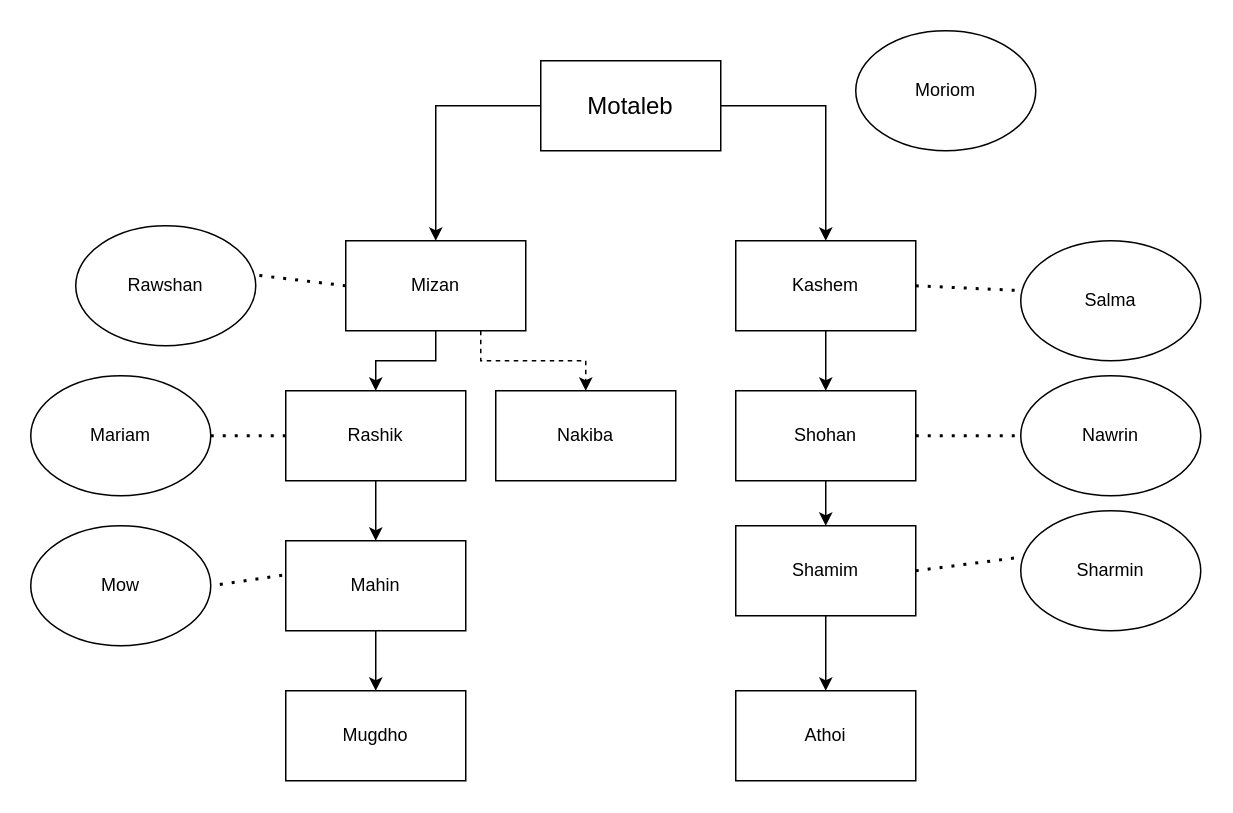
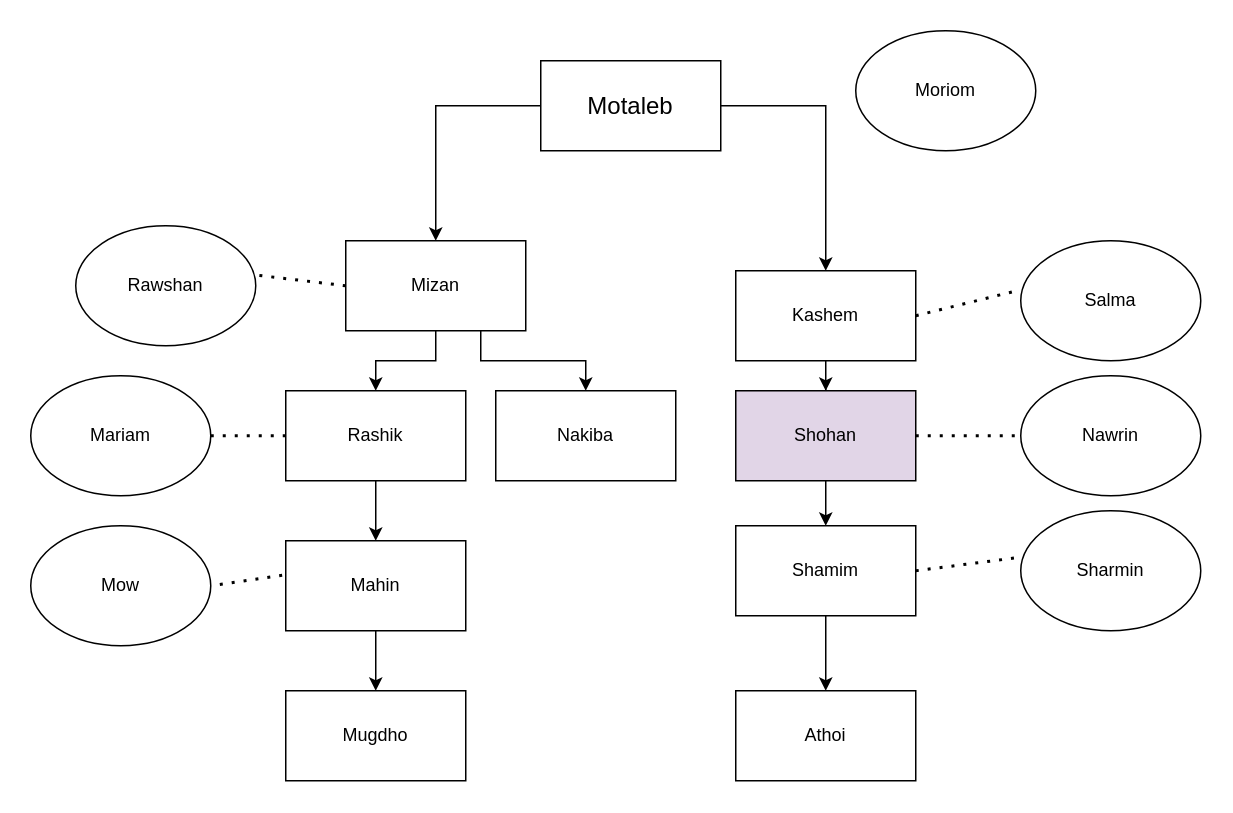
  <mxCell id="0" />
  <mxCell id="1" parent="0" />
  <mxCell id="2" style="edgeStyle=orthogonalEdgeStyle;rounded=0;orthogonalLoop=1;jettySize=auto;html=1;entryX=0.5;entryY=0;entryDx=0;entryDy=0;" edge="1" parent="1" source="4" target="8"><mxGeometry relative="1" as="geometry" /></mxCell>
  <mxCell id="3" style="edgeStyle=orthogonalEdgeStyle;rounded=0;orthogonalLoop=1;jettySize=auto;html=1;" edge="1" parent="1" source="4" target="10"><mxGeometry relative="1" as="geometry" /></mxCell>
  <mxCell id="4" value="&lt;font style=&quot;font-size: 16px&quot;&gt;Motaleb&lt;/font&gt;" style="rounded=0;whiteSpace=wrap;html=1;" vertex="1" parent="1"><mxGeometry x="360" y="40" width="120" height="60" as="geometry" /></mxCell>
  <mxCell id="5" value="Moriom" style="ellipse;whiteSpace=wrap;html=1;" vertex="1" parent="1"><mxGeometry x="570" y="20" width="120" height="80" as="geometry" /></mxCell>
  <mxCell id="6" style="edgeStyle=orthogonalEdgeStyle;rounded=0;orthogonalLoop=1;jettySize=auto;html=1;exitX=0.5;exitY=1;exitDx=0;exitDy=0;" edge="1" parent="1" source="8" target="16"><mxGeometry relative="1" as="geometry" /></mxCell>
- <mxCell id="7" style="edgeStyle=orthogonalEdgeStyle;rounded=0;orthogonalLoop=1;jettySize=auto;html=1;exitX=0.75;exitY=1;exitDx=0;exitDy=0;entryX=0.5;entryY=0;entryDx=0;entryDy=0;dashed=1;" edge="1" parent="1" source="8" target="17"><mxGeometry relative="1" as="geometry" /></mxCell>
+ <mxCell id="7" style="edgeStyle=orthogonalEdgeStyle;rounded=0;orthogonalLoop=1;jettySize=auto;html=1;exitX=0.75;exitY=1;exitDx=0;exitDy=0;entryX=0.5;entryY=0;entryDx=0;entryDy=0;" edge="1" parent="1" source="8" target="17"><mxGeometry relative="1" as="geometry" /></mxCell>
  <mxCell id="8" value="Mizan" style="rounded=0;whiteSpace=wrap;html=1;" vertex="1" parent="1"><mxGeometry x="230" y="160" width="120" height="60" as="geometry" /></mxCell>
  <mxCell id="9" style="edgeStyle=orthogonalEdgeStyle;rounded=0;orthogonalLoop=1;jettySize=auto;html=1;entryX=0.5;entryY=0;entryDx=0;entryDy=0;" edge="1" parent="1" source="10" target="21"><mxGeometry relative="1" as="geometry" /></mxCell>
- <mxCell id="10" value="Kashem" style="rounded=0;whiteSpace=wrap;html=1;" vertex="1" parent="1"><mxGeometry x="490" y="160" width="120" height="60" as="geometry" /></mxCell>
+ <mxCell id="10" value="Kashem" style="rounded=0;whiteSpace=wrap;html=1;" vertex="1" parent="1"><mxGeometry x="490" y="180" width="120" height="60" as="geometry" /></mxCell>
  <mxCell id="11" value="Rawshan" style="ellipse;whiteSpace=wrap;html=1;" vertex="1" parent="1"><mxGeometry x="50" y="150" width="120" height="80" as="geometry" /></mxCell>
  <mxCell id="12" value="Salma" style="ellipse;whiteSpace=wrap;html=1;" vertex="1" parent="1"><mxGeometry x="680" y="160" width="120" height="80" as="geometry" /></mxCell>
  <mxCell id="13" value="" style="endArrow=none;dashed=1;html=1;dashPattern=1 3;strokeWidth=2;entryX=-0.015;entryY=0.414;entryDx=0;entryDy=0;exitX=1;exitY=0.5;exitDx=0;exitDy=0;entryPerimeter=0;" edge="1" parent="1" source="10" target="12"><mxGeometry width="50" height="50" relative="1" as="geometry"><mxPoint x="490" y="80" as="sourcePoint" /><mxPoint x="580" y="70" as="targetPoint" /></mxGeometry></mxCell>
  <mxCell id="14" value="" style="endArrow=none;dashed=1;html=1;dashPattern=1 3;strokeWidth=2;entryX=1.019;entryY=0.414;entryDx=0;entryDy=0;exitX=0;exitY=0.5;exitDx=0;exitDy=0;entryPerimeter=0;" edge="1" parent="1" source="8" target="11"><mxGeometry width="50" height="50" relative="1" as="geometry"><mxPoint x="490" y="80" as="sourcePoint" /><mxPoint x="580" y="70" as="targetPoint" /></mxGeometry></mxCell>
  <mxCell id="15" value="" style="edgeStyle=orthogonalEdgeStyle;rounded=0;orthogonalLoop=1;jettySize=auto;html=1;" edge="1" parent="1" source="16" target="25"><mxGeometry relative="1" as="geometry" /></mxCell>
  <mxCell id="16" value="Rashik" style="rounded=0;whiteSpace=wrap;html=1;" vertex="1" parent="1"><mxGeometry x="190" y="260" width="120" height="60" as="geometry" /></mxCell>
  <mxCell id="17" value="Nakiba" style="rounded=0;whiteSpace=wrap;html=1;" vertex="1" parent="1"><mxGeometry x="330" y="260" width="120" height="60" as="geometry" /></mxCell>
  <mxCell id="18" value="Mariam" style="ellipse;whiteSpace=wrap;html=1;" vertex="1" parent="1"><mxGeometry x="20" y="250" width="120" height="80" as="geometry" /></mxCell>
  <mxCell id="19" value="" style="endArrow=none;dashed=1;html=1;dashPattern=1 3;strokeWidth=2;entryX=1;entryY=0.5;entryDx=0;entryDy=0;exitX=0;exitY=0.5;exitDx=0;exitDy=0;" edge="1" parent="1" source="16" target="18"><mxGeometry width="50" height="50" relative="1" as="geometry"><mxPoint x="240" y="200" as="sourcePoint" /><mxPoint x="182.28" y="193.12" as="targetPoint" /></mxGeometry></mxCell>
  <mxCell id="20" value="" style="edgeStyle=orthogonalEdgeStyle;rounded=0;orthogonalLoop=1;jettySize=auto;html=1;" edge="1" parent="1" source="21" target="30"><mxGeometry relative="1" as="geometry" /></mxCell>
- <mxCell id="21" value="Shohan" style="rounded=0;whiteSpace=wrap;html=1;" vertex="1" parent="1"><mxGeometry x="490" y="260" width="120" height="60" as="geometry" /></mxCell>
+ <mxCell id="21" value="Shohan" style="rounded=0;whiteSpace=wrap;html=1;fillColor=#e1d5e7;" vertex="1" parent="1"><mxGeometry x="490" y="260" width="120" height="60" as="geometry" /></mxCell>
  <mxCell id="22" value="Nawrin" style="ellipse;whiteSpace=wrap;html=1;" vertex="1" parent="1"><mxGeometry x="680" y="250" width="120" height="80" as="geometry" /></mxCell>
  <mxCell id="23" value="" style="endArrow=none;dashed=1;html=1;dashPattern=1 3;strokeWidth=2;entryX=0;entryY=0.5;entryDx=0;entryDy=0;exitX=1;exitY=0.5;exitDx=0;exitDy=0;" edge="1" parent="1" source="21" target="22"><mxGeometry width="50" height="50" relative="1" as="geometry"><mxPoint x="620" y="200" as="sourcePoint" /><mxPoint x="688.2" y="203.12" as="targetPoint" /></mxGeometry></mxCell>
  <mxCell id="24" value="" style="edgeStyle=orthogonalEdgeStyle;rounded=0;orthogonalLoop=1;jettySize=auto;html=1;" edge="1" parent="1" source="25" target="26"><mxGeometry relative="1" as="geometry" /></mxCell>
  <mxCell id="25" value="Mahin" style="rounded=0;whiteSpace=wrap;html=1;" vertex="1" parent="1"><mxGeometry x="190" y="360" width="120" height="60" as="geometry" /></mxCell>
  <mxCell id="26" value="Mugdho" style="rounded=0;whiteSpace=wrap;html=1;" vertex="1" parent="1"><mxGeometry x="190" y="460" width="120" height="60" as="geometry" /></mxCell>
  <mxCell id="27" value="Mow" style="ellipse;whiteSpace=wrap;html=1;" vertex="1" parent="1"><mxGeometry x="20" y="350" width="120" height="80" as="geometry" /></mxCell>
  <mxCell id="28" value="Sharmin" style="ellipse;whiteSpace=wrap;html=1;" vertex="1" parent="1"><mxGeometry x="680" y="340" width="120" height="80" as="geometry" /></mxCell>
  <mxCell id="29" value="" style="edgeStyle=orthogonalEdgeStyle;rounded=0;orthogonalLoop=1;jettySize=auto;html=1;" edge="1" parent="1" source="30" target="31"><mxGeometry relative="1" as="geometry" /></mxCell>
  <mxCell id="30" value="Shamim" style="rounded=0;whiteSpace=wrap;html=1;" vertex="1" parent="1"><mxGeometry x="490" y="350" width="120" height="60" as="geometry" /></mxCell>
  <mxCell id="31" value="Athoi" style="rounded=0;whiteSpace=wrap;html=1;" vertex="1" parent="1"><mxGeometry x="490" y="460" width="120" height="60" as="geometry" /></mxCell>
  <mxCell id="32" value="" style="endArrow=none;dashed=1;html=1;dashPattern=1 3;strokeWidth=2;entryX=-0.025;entryY=0.392;entryDx=0;entryDy=0;exitX=1;exitY=0.5;exitDx=0;exitDy=0;entryPerimeter=0;" edge="1" parent="1" source="30" target="28"><mxGeometry width="50" height="50" relative="1" as="geometry"><mxPoint x="620" y="300" as="sourcePoint" /><mxPoint x="690" y="300" as="targetPoint" /></mxGeometry></mxCell>
  <mxCell id="33" value="" style="endArrow=none;dashed=1;html=1;dashPattern=1 3;strokeWidth=2;entryX=1;entryY=0.5;entryDx=0;entryDy=0;exitX=-0.02;exitY=0.384;exitDx=0;exitDy=0;exitPerimeter=0;" edge="1" parent="1" source="25" target="27"><mxGeometry width="50" height="50" relative="1" as="geometry"><mxPoint x="200" y="300" as="sourcePoint" /><mxPoint x="150" y="300" as="targetPoint" /></mxGeometry></mxCell>
